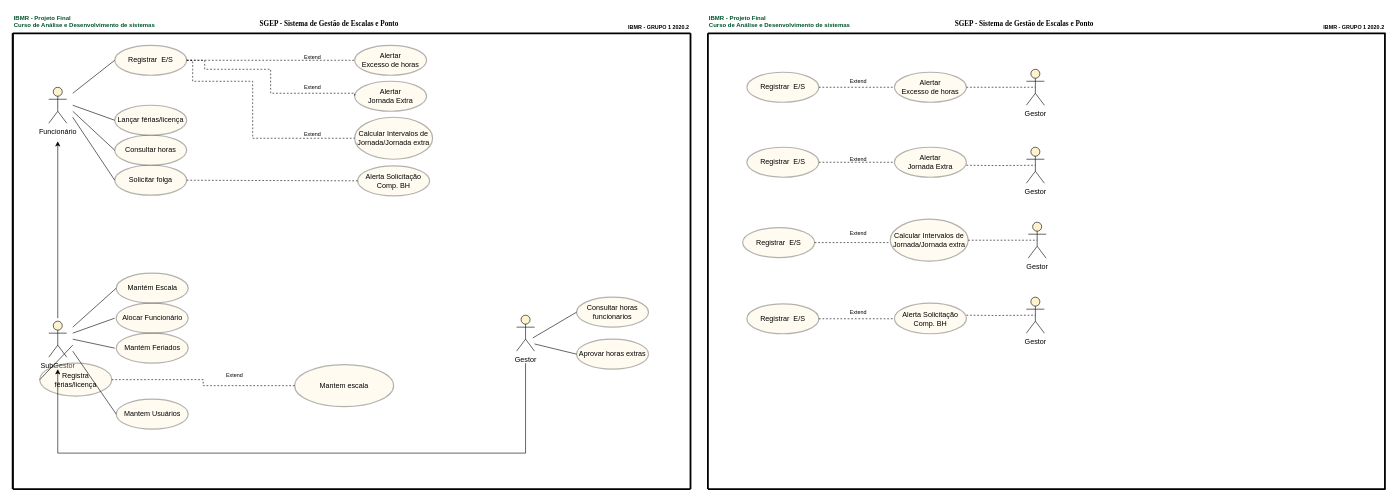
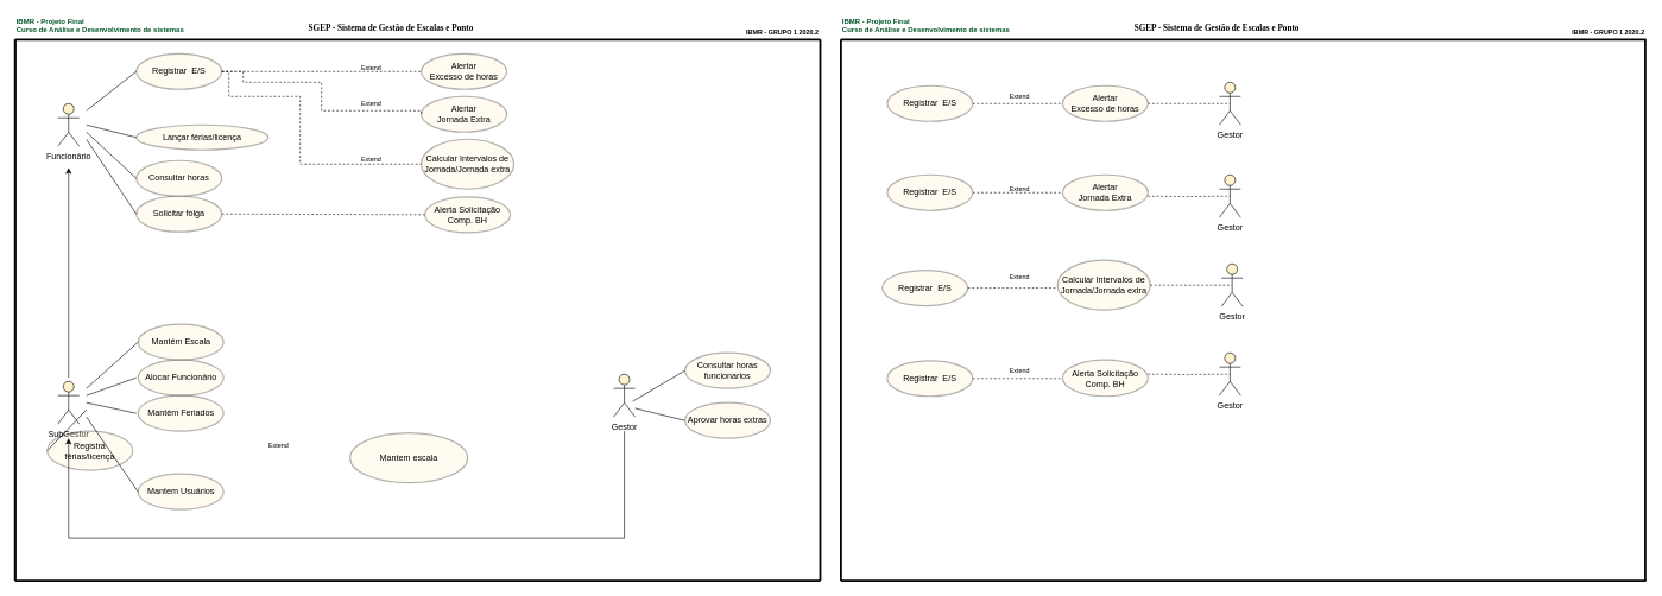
  <mxCell id="0" />
  <mxCell id="1" parent="0" />
  <mxCell id="2" value="Funcionário&lt;br&gt;" style="shape=umlActor;verticalLabelPosition=bottom;verticalAlign=top;html=1;outlineConnect=0;fillColor=#fff2cc;" parent="1" vertex="1"><mxGeometry x="80" y="145" width="30" height="60" as="geometry" /></mxCell>
  <mxCell id="3" value="SGEP - Sistema de Gestão de Escalas e Ponto" style="text;html=1;align=left;verticalAlign=middle;whiteSpace=wrap;rounded=0;opacity=30;fontFamily=Verdana;fontStyle=1" parent="1" vertex="1"><mxGeometry x="430" y="30" width="310" height="20" as="geometry" /></mxCell>
  <mxCell id="4" style="edgeStyle=orthogonalEdgeStyle;rounded=0;orthogonalLoop=1;jettySize=auto;html=1;exitX=1;exitY=0.5;exitDx=0;exitDy=0;fontSize=9;dashed=1;endArrow=none;endFill=0;" parent="1" source="5" target="33" edge="1"><mxGeometry relative="1" as="geometry" /></mxCell>
  <mxCell id="5" value="Registrar&amp;nbsp; E/S" style="ellipse;whiteSpace=wrap;html=1;strokeWidth=2;opacity=30;fillColor=#fff2cc;" parent="1" vertex="1"><mxGeometry x="190" y="75" width="120" height="50" as="geometry" /></mxCell>
- <mxCell id="6" value="Lançar férias/licença" style="ellipse;whiteSpace=wrap;html=1;strokeWidth=2;opacity=30;fillColor=#fff2cc;" parent="1" vertex="1"><mxGeometry x="190" y="175" width="120" height="50" as="geometry" /></mxCell>
+ <mxCell id="6" value="Lançar férias/licença" style="ellipse;whiteSpace=wrap;html=1;strokeWidth=2;opacity=30;fillColor=#fff2cc;" parent="1" vertex="1"><mxGeometry x="190" y="175" width="185" height="35" as="geometry" /></mxCell>
  <mxCell id="7" value="Consultar horas" style="ellipse;whiteSpace=wrap;html=1;strokeWidth=2;opacity=30;fillColor=#fff2cc;" parent="1" vertex="1"><mxGeometry x="190" y="225" width="120" height="50" as="geometry" /></mxCell>
  <mxCell id="8" value="Solicitar folga&lt;br&gt;" style="ellipse;whiteSpace=wrap;html=1;strokeWidth=2;opacity=30;fillColor=#fff2cc;" parent="1" vertex="1"><mxGeometry x="190" y="275" width="120" height="50" as="geometry" /></mxCell>
  <mxCell id="9" value="" style="endArrow=none;html=1;exitX=0;exitY=0.5;exitDx=0;exitDy=0;" parent="1" source="5" edge="1"><mxGeometry width="50" height="50" relative="1" as="geometry"><mxPoint x="550" y="315" as="sourcePoint" /><mxPoint x="120" y="155" as="targetPoint" /></mxGeometry></mxCell>
  <mxCell id="10" value="" style="endArrow=none;html=1;entryX=0;entryY=0.5;entryDx=0;entryDy=0;" parent="1" target="6" edge="1"><mxGeometry width="50" height="50" relative="1" as="geometry"><mxPoint x="120" y="175" as="sourcePoint" /><mxPoint x="470" y="365" as="targetPoint" /></mxGeometry></mxCell>
  <mxCell id="11" value="" style="endArrow=none;html=1;entryX=0;entryY=0.5;entryDx=0;entryDy=0;" parent="1" target="7" edge="1"><mxGeometry width="50" height="50" relative="1" as="geometry"><mxPoint x="120" y="185" as="sourcePoint" /><mxPoint x="470" y="365" as="targetPoint" /></mxGeometry></mxCell>
  <mxCell id="12" value="" style="endArrow=none;html=1;entryX=0;entryY=0.5;entryDx=0;entryDy=0;" parent="1" target="8" edge="1"><mxGeometry width="50" height="50" relative="1" as="geometry"><mxPoint x="120" y="195" as="sourcePoint" /><mxPoint x="470" y="365" as="targetPoint" /></mxGeometry></mxCell>
  <mxCell id="13" style="edgeStyle=orthogonalEdgeStyle;rounded=0;orthogonalLoop=1;jettySize=auto;html=1;exitX=0.5;exitY=0.5;exitDx=0;exitDy=0;exitPerimeter=0;" parent="1" edge="1"><mxGeometry relative="1" as="geometry"><mxPoint x="95" y="235" as="targetPoint" /><Array as="points"><mxPoint x="95" y="405" /><mxPoint x="95" y="405" /></Array><mxPoint x="95" y="530" as="sourcePoint" /></mxGeometry></mxCell>
  <mxCell id="14" value="SubGestor" style="shape=umlActor;verticalLabelPosition=bottom;verticalAlign=top;html=1;outlineConnect=0;fillColor=#fff2cc;" parent="1" vertex="1"><mxGeometry x="80" y="535" width="30" height="60" as="geometry" /></mxCell>
  <mxCell id="15" value="Mantém Escala" style="ellipse;whiteSpace=wrap;html=1;strokeWidth=2;fillColor=#fff2cc;opacity=30;" parent="1" vertex="1"><mxGeometry x="192.5" y="455" width="120" height="50" as="geometry" /></mxCell>
  <mxCell id="16" value="Alocar Funcionário&lt;br&gt;" style="ellipse;whiteSpace=wrap;html=1;strokeWidth=2;fillColor=#fff2cc;opacity=30;" parent="1" vertex="1"><mxGeometry x="192.5" y="505" width="120" height="50" as="geometry" /></mxCell>
  <mxCell id="17" value="Mantém Feriados" style="ellipse;whiteSpace=wrap;html=1;strokeWidth=2;fillColor=#fff2cc;opacity=30;" parent="1" vertex="1"><mxGeometry x="192.5" y="555" width="120" height="50" as="geometry" /></mxCell>
  <mxCell id="18" value="Consultar horas funcionarios" style="ellipse;whiteSpace=wrap;html=1;strokeWidth=2;opacity=30;fillColor=#fff2cc;" parent="1" vertex="1"><mxGeometry x="960" y="495" width="120" height="50" as="geometry" /></mxCell>
- <mxCell id="19" style="edgeStyle=orthogonalEdgeStyle;rounded=0;orthogonalLoop=1;jettySize=auto;html=1;exitX=1;exitY=0.5;exitDx=0;exitDy=0;dashed=1;endArrow=none;endFill=0;fontSize=9;" parent="1" source="20" target="32" edge="1"><mxGeometry relative="1" as="geometry" /></mxCell>
  <mxCell id="20" value="Registra férias/licença" style="ellipse;whiteSpace=wrap;html=1;strokeWidth=2;opacity=30;fillColor=#fff2cc;" parent="1" vertex="1"><mxGeometry x="65" y="605" width="120" height="55" as="geometry" /></mxCell>
  <mxCell id="21" value="Aprovar horas extras" style="ellipse;whiteSpace=wrap;html=1;strokeWidth=2;opacity=30;fillColor=#fff2cc;" parent="1" vertex="1"><mxGeometry x="960" y="565" width="120" height="50" as="geometry" /></mxCell>
  <mxCell id="22" value="Mantem Usuários" style="ellipse;whiteSpace=wrap;html=1;strokeWidth=2;fillColor=#fff2cc;opacity=30;" parent="1" vertex="1"><mxGeometry x="192.5" y="665" width="120" height="50" as="geometry" /></mxCell>
  <mxCell id="23" value="" style="endArrow=none;html=1;entryX=0;entryY=0.5;entryDx=0;entryDy=0;endFill=0;" parent="1" target="15" edge="1"><mxGeometry width="50" height="50" relative="1" as="geometry"><mxPoint x="120" y="545" as="sourcePoint" /><mxPoint x="202.5" y="440" as="targetPoint" /></mxGeometry></mxCell>
  <mxCell id="24" value="" style="endArrow=none;html=1;endFill=0;" parent="1" edge="1"><mxGeometry width="50" height="50" relative="1" as="geometry"><mxPoint x="120" y="555" as="sourcePoint" /><mxPoint x="190" y="530" as="targetPoint" /></mxGeometry></mxCell>
  <mxCell id="25" value="" style="endArrow=none;html=1;endFill=0;" parent="1" edge="1"><mxGeometry width="50" height="50" relative="1" as="geometry"><mxPoint x="120" y="565" as="sourcePoint" /><mxPoint x="190" y="580" as="targetPoint" /></mxGeometry></mxCell>
  <mxCell id="26" value="" style="endArrow=none;html=1;endFill=0;entryX=0;entryY=0.5;entryDx=0;entryDy=0;" parent="1" target="20" edge="1"><mxGeometry width="50" height="50" relative="1" as="geometry"><mxPoint x="120" y="575" as="sourcePoint" /><mxPoint x="200" y="590" as="targetPoint" /></mxGeometry></mxCell>
  <mxCell id="27" value="" style="endArrow=none;html=1;endFill=0;entryX=0;entryY=0.5;entryDx=0;entryDy=0;" parent="1" target="22" edge="1"><mxGeometry width="50" height="50" relative="1" as="geometry"><mxPoint x="120" y="585" as="sourcePoint" /><mxPoint x="202.5" y="697.5" as="targetPoint" /></mxGeometry></mxCell>
  <mxCell id="28" value="Calcular Intervalos de Jornada/Jornada extra" style="ellipse;whiteSpace=wrap;html=1;strokeWidth=2;opacity=30;fillColor=#fff2cc;" parent="1" vertex="1"><mxGeometry x="590" y="195" width="130" height="70" as="geometry" /></mxCell>
  <mxCell id="29" value="" style="endArrow=none;html=1;fontFamily=Verdana;strokeWidth=3;" parent="1" edge="1"><mxGeometry width="50" height="50" relative="1" as="geometry"><mxPoint x="20" y="55" as="sourcePoint" /><mxPoint x="1150" y="55" as="targetPoint" /></mxGeometry></mxCell>
  <mxCell id="30" value="" style="endArrow=none;html=1;fontFamily=Verdana;strokeWidth=3;" parent="1" edge="1"><mxGeometry width="50" height="50" relative="1" as="geometry"><mxPoint x="20" y="815" as="sourcePoint" /><mxPoint x="1150" y="815" as="targetPoint" /></mxGeometry></mxCell>
  <mxCell id="31" value="" style="endArrow=none;html=1;fontFamily=Verdana;strokeWidth=3;" parent="1" edge="1"><mxGeometry width="50" height="50" relative="1" as="geometry"><mxPoint x="20" y="55" as="sourcePoint" /><mxPoint x="20" y="815" as="targetPoint" /></mxGeometry></mxCell>
  <mxCell id="32" value="Mantem escala" style="ellipse;whiteSpace=wrap;html=1;strokeWidth=2;opacity=30;fillColor=#fff2cc;" parent="1" vertex="1"><mxGeometry x="490" y="607.5" width="165" height="70" as="geometry" /></mxCell>
  <mxCell id="33" value="Alertar&lt;br&gt;Excesso de horas" style="ellipse;whiteSpace=wrap;html=1;strokeWidth=2;opacity=30;fillColor=#fff2cc;" parent="1" vertex="1"><mxGeometry x="590" y="75" width="120" height="50" as="geometry" /></mxCell>
  <mxCell id="34" value="Alertar &lt;br&gt;Jornada Extra" style="ellipse;whiteSpace=wrap;html=1;strokeWidth=2;opacity=30;fillColor=#fff2cc;" parent="1" vertex="1"><mxGeometry x="590" y="135" width="120" height="50" as="geometry" /></mxCell>
  <mxCell id="35" value="Alerta Solicitação Comp. BH" style="ellipse;whiteSpace=wrap;html=1;strokeWidth=2;opacity=30;fillColor=#fff2cc;" parent="1" vertex="1"><mxGeometry x="595" y="276" width="120" height="50" as="geometry" /></mxCell>
  <mxCell id="36" value="" style="endArrow=none;html=1;fontFamily=Verdana;strokeWidth=3;" parent="1" edge="1"><mxGeometry width="50" height="50" relative="1" as="geometry"><mxPoint x="1150" y="55" as="sourcePoint" /><mxPoint x="1150" y="815" as="targetPoint" /></mxGeometry></mxCell>
  <mxCell id="37" value="IBMR - GRUPO 1 2020.2" style="text;html=1;strokeColor=none;fillColor=none;align=right;verticalAlign=middle;whiteSpace=wrap;rounded=0;fontFamily=Helvetica;fontStyle=1;fontSize=9;" parent="1" vertex="1"><mxGeometry x="970" y="35" width="180" height="20" as="geometry" /></mxCell>
  <mxCell id="38" value="IBMR - Projeto Final&lt;br&gt;Curso de Análise e Desenvolvimento de sistemas" style="text;html=1;align=left;verticalAlign=middle;resizable=0;points=[];autosize=1;fontSize=10;fontFamily=Helvetica;fontStyle=1;fontColor=#00542B;" parent="1" vertex="1"><mxGeometry x="20" y="20" width="250" height="30" as="geometry" /></mxCell>
  <mxCell id="39" value="Extend" style="text;html=1;strokeColor=none;fillColor=none;align=center;verticalAlign=middle;whiteSpace=wrap;rounded=0;fontSize=9;" parent="1" vertex="1"><mxGeometry x="500" y="85" width="40" height="20" as="geometry" /></mxCell>
  <mxCell id="40" style="edgeStyle=orthogonalEdgeStyle;rounded=0;orthogonalLoop=1;jettySize=auto;html=1;entryX=0.5;entryY=0.5;entryDx=0;entryDy=0;entryPerimeter=0;dashed=1;endArrow=none;endFill=0;fontSize=9;" parent="1" source="41" target="42" edge="1"><mxGeometry relative="1" as="geometry" /></mxCell>
  <mxCell id="41" value="Alertar&lt;br&gt;Excesso de horas" style="ellipse;whiteSpace=wrap;html=1;strokeWidth=2;opacity=30;fillColor=#fff2cc;" parent="1" vertex="1"><mxGeometry x="1490" y="120" width="120" height="50" as="geometry" /></mxCell>
  <mxCell id="42" value="Gestor" style="shape=umlActor;verticalLabelPosition=bottom;verticalAlign=top;html=1;outlineConnect=0;fillColor=#fff2cc;" parent="1" vertex="1"><mxGeometry x="1710" y="115" width="30" height="60" as="geometry" /></mxCell>
  <mxCell id="43" style="edgeStyle=orthogonalEdgeStyle;rounded=0;orthogonalLoop=1;jettySize=auto;html=1;exitX=1;exitY=0.5;exitDx=0;exitDy=0;dashed=1;endArrow=none;endFill=0;fontSize=9;" parent="1" source="44" target="41" edge="1"><mxGeometry relative="1" as="geometry" /></mxCell>
  <mxCell id="44" value="Registrar&amp;nbsp; E/S" style="ellipse;whiteSpace=wrap;html=1;strokeWidth=2;opacity=30;fillColor=#fff2cc;" parent="1" vertex="1"><mxGeometry x="1244" y="120" width="120" height="50" as="geometry" /></mxCell>
  <mxCell id="45" style="edgeStyle=orthogonalEdgeStyle;rounded=0;orthogonalLoop=1;jettySize=auto;html=1;endArrow=classic;endFill=1;fontSize=9;startArrow=none;startFill=0;" parent="1" edge="1"><mxGeometry relative="1" as="geometry"><mxPoint x="875" y="605" as="sourcePoint" /><mxPoint x="95" y="615" as="targetPoint" /><Array as="points"><mxPoint x="875" y="755" /><mxPoint x="95" y="755" /></Array></mxGeometry></mxCell>
  <mxCell id="46" value="Gestor" style="shape=umlActor;verticalLabelPosition=bottom;verticalAlign=top;html=1;outlineConnect=0;fillColor=#fff2cc;" parent="1" vertex="1"><mxGeometry x="860" y="525" width="30" height="60" as="geometry" /></mxCell>
  <mxCell id="47" value="Extend" style="text;html=1;strokeColor=none;fillColor=none;align=center;verticalAlign=middle;whiteSpace=wrap;rounded=0;fontSize=9;" parent="1" vertex="1"><mxGeometry x="370" y="615" width="40" height="20" as="geometry" /></mxCell>
  <mxCell id="48" style="edgeStyle=orthogonalEdgeStyle;rounded=0;orthogonalLoop=1;jettySize=auto;html=1;exitX=1;exitY=0.5;exitDx=0;exitDy=0;fontSize=9;dashed=1;endArrow=none;endFill=0;entryX=0;entryY=0.5;entryDx=0;entryDy=0;" parent="1" source="5" target="34" edge="1"><mxGeometry relative="1" as="geometry"><mxPoint x="320" y="110" as="sourcePoint" /><mxPoint x="600" y="110" as="targetPoint" /><Array as="points"><mxPoint x="340" y="100" /><mxPoint x="340" y="115" /><mxPoint x="450" y="115" /><mxPoint x="450" y="155" /><mxPoint x="590" y="155" /></Array></mxGeometry></mxCell>
  <mxCell id="49" value="Extend" style="text;html=1;strokeColor=none;fillColor=none;align=center;verticalAlign=middle;whiteSpace=wrap;rounded=0;fontSize=9;" parent="1" vertex="1"><mxGeometry x="500" y="135" width="40" height="20" as="geometry" /></mxCell>
  <mxCell id="50" style="edgeStyle=orthogonalEdgeStyle;rounded=0;orthogonalLoop=1;jettySize=auto;html=1;exitX=1;exitY=0.5;exitDx=0;exitDy=0;fontSize=9;dashed=1;endArrow=none;endFill=0;entryX=0;entryY=0.5;entryDx=0;entryDy=0;" parent="1" source="5" target="28" edge="1"><mxGeometry relative="1" as="geometry"><mxPoint x="320" y="110" as="sourcePoint" /><mxPoint x="600" y="170" as="targetPoint" /><Array as="points"><mxPoint x="320" y="100" /><mxPoint x="320" y="135" /><mxPoint x="420" y="135" /><mxPoint x="420" y="230" /></Array></mxGeometry></mxCell>
  <mxCell id="51" value="Extend" style="text;html=1;strokeColor=none;fillColor=none;align=center;verticalAlign=middle;whiteSpace=wrap;rounded=0;fontSize=9;" parent="1" vertex="1"><mxGeometry x="500" y="213" width="40" height="20" as="geometry" /></mxCell>
  <mxCell id="52" style="edgeStyle=orthogonalEdgeStyle;rounded=0;orthogonalLoop=1;jettySize=auto;html=1;exitX=1;exitY=0.5;exitDx=0;exitDy=0;fontSize=9;dashed=1;endArrow=none;endFill=0;entryX=0;entryY=0.5;entryDx=0;entryDy=0;" parent="1" source="8" target="35" edge="1"><mxGeometry relative="1" as="geometry"><mxPoint x="340" y="265" as="sourcePoint" /><mxPoint x="620" y="395" as="targetPoint" /><Array as="points"><mxPoint x="595" y="300" /></Array></mxGeometry></mxCell>
  <mxCell id="53" value="SGEP - Sistema de Gestão de Escalas e Ponto" style="text;html=1;align=left;verticalAlign=middle;whiteSpace=wrap;rounded=0;opacity=30;fontFamily=Verdana;fontStyle=1" parent="1" vertex="1"><mxGeometry x="1589" y="30" width="310" height="20" as="geometry" /></mxCell>
  <mxCell id="54" value="" style="endArrow=none;html=1;fontFamily=Verdana;strokeWidth=3;" parent="1" edge="1"><mxGeometry width="50" height="50" relative="1" as="geometry"><mxPoint x="1179" y="55" as="sourcePoint" /><mxPoint x="2309" y="55" as="targetPoint" /></mxGeometry></mxCell>
  <mxCell id="55" value="IBMR - GRUPO 1 2020.2" style="text;html=1;strokeColor=none;fillColor=none;align=right;verticalAlign=middle;whiteSpace=wrap;rounded=0;fontFamily=Helvetica;fontStyle=1;fontSize=9;" parent="1" vertex="1"><mxGeometry x="2129" y="35" width="180" height="20" as="geometry" /></mxCell>
  <mxCell id="56" value="IBMR - Projeto Final&lt;br&gt;Curso de Análise e Desenvolvimento de sistemas" style="text;html=1;align=left;verticalAlign=middle;resizable=0;points=[];autosize=1;fontSize=10;fontFamily=Helvetica;fontStyle=1;fontColor=#00542B;" parent="1" vertex="1"><mxGeometry x="1179" y="20" width="250" height="30" as="geometry" /></mxCell>
  <mxCell id="57" value="" style="endArrow=none;html=1;fontFamily=Verdana;strokeWidth=3;" parent="1" edge="1"><mxGeometry width="50" height="50" relative="1" as="geometry"><mxPoint x="20" y="55" as="sourcePoint" /><mxPoint x="20" y="815" as="targetPoint" /></mxGeometry></mxCell>
  <mxCell id="58" value="" style="endArrow=none;html=1;fontFamily=Verdana;strokeWidth=3;" parent="1" edge="1"><mxGeometry width="50" height="50" relative="1" as="geometry"><mxPoint x="1179" y="55" as="sourcePoint" /><mxPoint x="1179" y="815" as="targetPoint" /></mxGeometry></mxCell>
  <mxCell id="59" value="" style="endArrow=none;html=1;fontFamily=Verdana;strokeWidth=3;" parent="1" edge="1"><mxGeometry width="50" height="50" relative="1" as="geometry"><mxPoint x="2307.82" y="55" as="sourcePoint" /><mxPoint x="2307.82" y="815" as="targetPoint" /></mxGeometry></mxCell>
  <mxCell id="60" value="" style="endArrow=none;html=1;fontFamily=Verdana;strokeWidth=3;" parent="1" edge="1"><mxGeometry width="50" height="50" relative="1" as="geometry"><mxPoint x="1179" y="815" as="sourcePoint" /><mxPoint x="2309" y="815" as="targetPoint" /></mxGeometry></mxCell>
  <mxCell id="61" value="Alertar &lt;br&gt;Jornada Extra" style="ellipse;whiteSpace=wrap;html=1;strokeWidth=2;opacity=30;fillColor=#fff2cc;" parent="1" vertex="1"><mxGeometry x="1490" y="245" width="120" height="50" as="geometry" /></mxCell>
  <mxCell id="62" value="Calcular Intervalos de Jornada/Jornada extra" style="ellipse;whiteSpace=wrap;html=1;strokeWidth=2;opacity=30;fillColor=#fff2cc;" parent="1" vertex="1"><mxGeometry x="1483" y="365" width="130" height="70" as="geometry" /></mxCell>
  <mxCell id="63" value="Alerta Solicitação Comp. BH" style="ellipse;whiteSpace=wrap;html=1;strokeWidth=2;opacity=30;fillColor=#fff2cc;" parent="1" vertex="1"><mxGeometry x="1490" y="505" width="120" height="51" as="geometry" /></mxCell>
  <mxCell id="64" style="edgeStyle=orthogonalEdgeStyle;rounded=0;orthogonalLoop=1;jettySize=auto;html=1;entryX=0.5;entryY=0.5;entryDx=0;entryDy=0;entryPerimeter=0;dashed=1;endArrow=none;endFill=0;fontSize=9;" parent="1" target="65" edge="1"><mxGeometry relative="1" as="geometry"><mxPoint x="1610" y="275" as="sourcePoint" /></mxGeometry></mxCell>
  <mxCell id="65" value="Gestor" style="shape=umlActor;verticalLabelPosition=bottom;verticalAlign=top;html=1;outlineConnect=0;fillColor=#fff2cc;" parent="1" vertex="1"><mxGeometry x="1710" y="245" width="30" height="60" as="geometry" /></mxCell>
  <mxCell id="66" style="edgeStyle=orthogonalEdgeStyle;rounded=0;orthogonalLoop=1;jettySize=auto;html=1;entryX=0.5;entryY=0.5;entryDx=0;entryDy=0;entryPerimeter=0;dashed=1;endArrow=none;endFill=0;fontSize=9;exitX=1;exitY=0.5;exitDx=0;exitDy=0;" parent="1" source="62" target="67" edge="1"><mxGeometry relative="1" as="geometry"><mxPoint x="1620" y="371" as="sourcePoint" /></mxGeometry></mxCell>
  <mxCell id="67" value="Gestor" style="shape=umlActor;verticalLabelPosition=bottom;verticalAlign=top;html=1;outlineConnect=0;fillColor=#fff2cc;" parent="1" vertex="1"><mxGeometry x="1713" y="370" width="30" height="60" as="geometry" /></mxCell>
  <mxCell id="68" style="edgeStyle=orthogonalEdgeStyle;rounded=0;orthogonalLoop=1;jettySize=auto;html=1;entryX=0.5;entryY=0.5;entryDx=0;entryDy=0;entryPerimeter=0;dashed=1;endArrow=none;endFill=0;fontSize=9;" parent="1" target="69" edge="1"><mxGeometry relative="1" as="geometry"><mxPoint x="1610" y="525" as="sourcePoint" /></mxGeometry></mxCell>
  <mxCell id="69" value="Gestor" style="shape=umlActor;verticalLabelPosition=bottom;verticalAlign=top;html=1;outlineConnect=0;fillColor=#fff2cc;" parent="1" vertex="1"><mxGeometry x="1710" y="495" width="30" height="60" as="geometry" /></mxCell>
  <mxCell id="70" value="" style="endArrow=none;html=1;endFill=0;entryX=0;entryY=0.5;entryDx=0;entryDy=0;" parent="1" target="18" edge="1"><mxGeometry width="50" height="50" relative="1" as="geometry"><mxPoint x="887" y="563" as="sourcePoint" /><mxPoint x="950" y="525" as="targetPoint" /></mxGeometry></mxCell>
  <mxCell id="71" value="" style="endArrow=none;html=1;endFill=0;entryX=0;entryY=0.5;entryDx=0;entryDy=0;" parent="1" target="21" edge="1"><mxGeometry width="50" height="50" relative="1" as="geometry"><mxPoint x="890" y="573" as="sourcePoint" /><mxPoint x="970" y="530" as="targetPoint" /></mxGeometry></mxCell>
  <mxCell id="72" value="Registrar&amp;nbsp; E/S" style="ellipse;whiteSpace=wrap;html=1;strokeWidth=2;opacity=30;fillColor=#fff2cc;" parent="1" vertex="1"><mxGeometry x="1244" y="245" width="120" height="50" as="geometry" /></mxCell>
  <mxCell id="73" style="edgeStyle=orthogonalEdgeStyle;rounded=0;orthogonalLoop=1;jettySize=auto;html=1;exitX=1;exitY=0.5;exitDx=0;exitDy=0;dashed=1;endArrow=none;endFill=0;fontSize=9;" parent="1" source="72" edge="1"><mxGeometry relative="1" as="geometry"><mxPoint x="1490" y="270" as="targetPoint" /></mxGeometry></mxCell>
  <mxCell id="74" value="Registrar&amp;nbsp; E/S" style="ellipse;whiteSpace=wrap;html=1;strokeWidth=2;opacity=30;fillColor=#fff2cc;" parent="1" vertex="1"><mxGeometry x="1237" y="379" width="120" height="50" as="geometry" /></mxCell>
  <mxCell id="75" style="edgeStyle=orthogonalEdgeStyle;rounded=0;orthogonalLoop=1;jettySize=auto;html=1;exitX=1;exitY=0.5;exitDx=0;exitDy=0;dashed=1;endArrow=none;endFill=0;fontSize=9;" parent="1" source="74" edge="1"><mxGeometry relative="1" as="geometry"><mxPoint x="1483" y="404" as="targetPoint" /></mxGeometry></mxCell>
  <mxCell id="76" value="Registrar&amp;nbsp; E/S" style="ellipse;whiteSpace=wrap;html=1;strokeWidth=2;opacity=30;fillColor=#fff2cc;" parent="1" vertex="1"><mxGeometry x="1244" y="506" width="120" height="50" as="geometry" /></mxCell>
  <mxCell id="77" style="edgeStyle=orthogonalEdgeStyle;rounded=0;orthogonalLoop=1;jettySize=auto;html=1;exitX=1;exitY=0.5;exitDx=0;exitDy=0;dashed=1;endArrow=none;endFill=0;fontSize=9;" parent="1" source="76" edge="1"><mxGeometry relative="1" as="geometry"><mxPoint x="1490" y="531" as="targetPoint" /></mxGeometry></mxCell>
  <mxCell id="78" value="Extend" style="text;html=1;strokeColor=none;fillColor=none;align=center;verticalAlign=middle;whiteSpace=wrap;rounded=0;fontSize=9;" parent="1" vertex="1"><mxGeometry x="1410" y="125" width="40" height="20" as="geometry" /></mxCell>
  <mxCell id="79" value="Extend" style="text;html=1;strokeColor=none;fillColor=none;align=center;verticalAlign=middle;whiteSpace=wrap;rounded=0;fontSize=9;" parent="1" vertex="1"><mxGeometry x="1410" y="255" width="40" height="20" as="geometry" /></mxCell>
  <mxCell id="80" value="Extend" style="text;html=1;strokeColor=none;fillColor=none;align=center;verticalAlign=middle;whiteSpace=wrap;rounded=0;fontSize=9;" parent="1" vertex="1"><mxGeometry x="1410" y="379" width="40" height="20" as="geometry" /></mxCell>
  <mxCell id="81" value="Extend" style="text;html=1;strokeColor=none;fillColor=none;align=center;verticalAlign=middle;whiteSpace=wrap;rounded=0;fontSize=9;" parent="1" vertex="1"><mxGeometry x="1410" y="510" width="40" height="20" as="geometry" /></mxCell>
